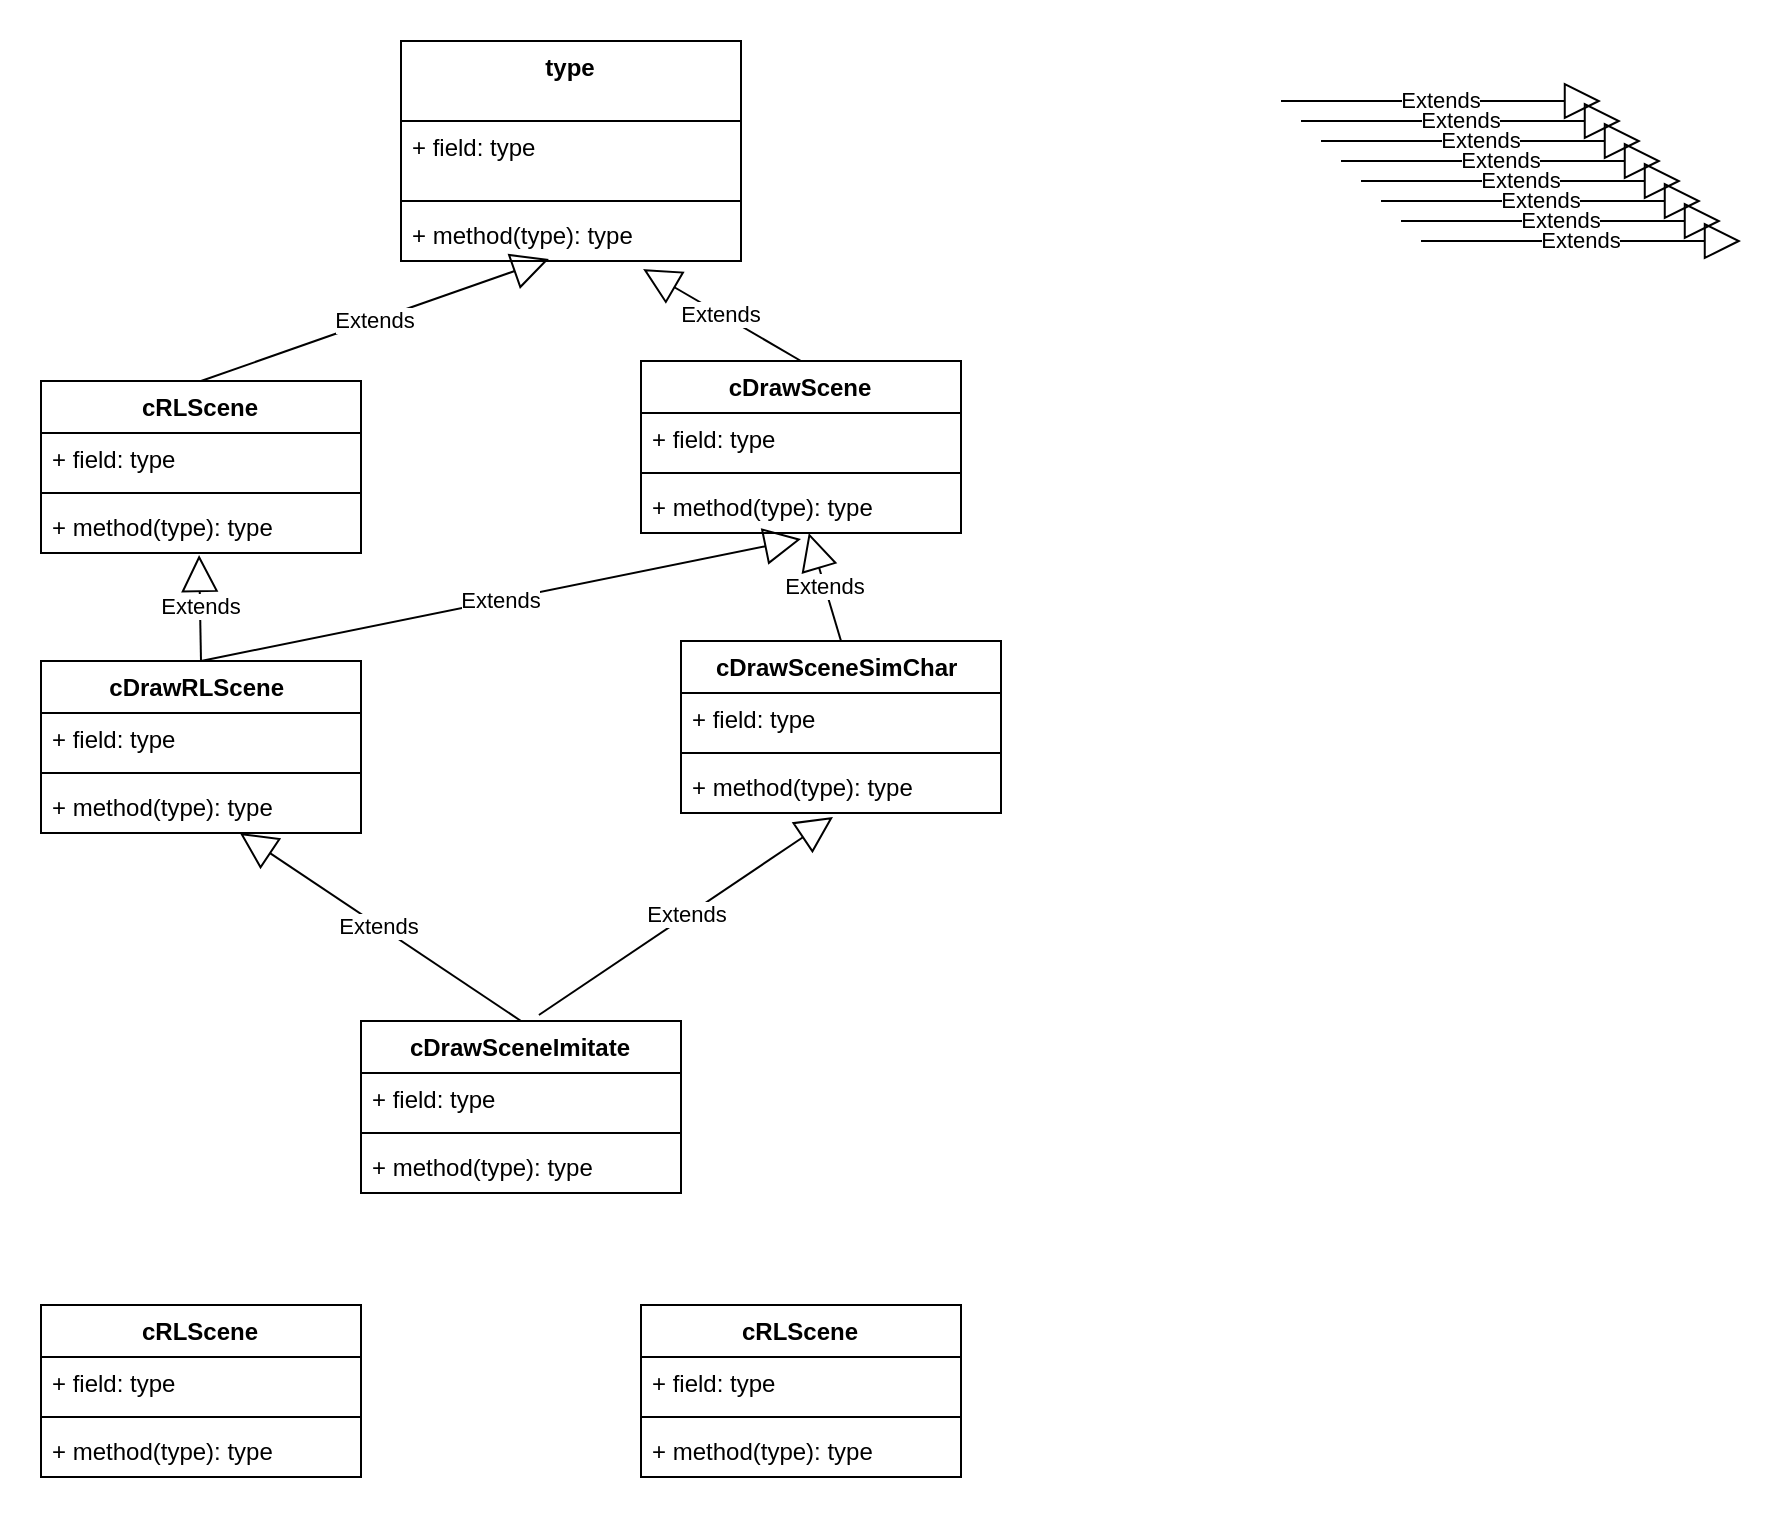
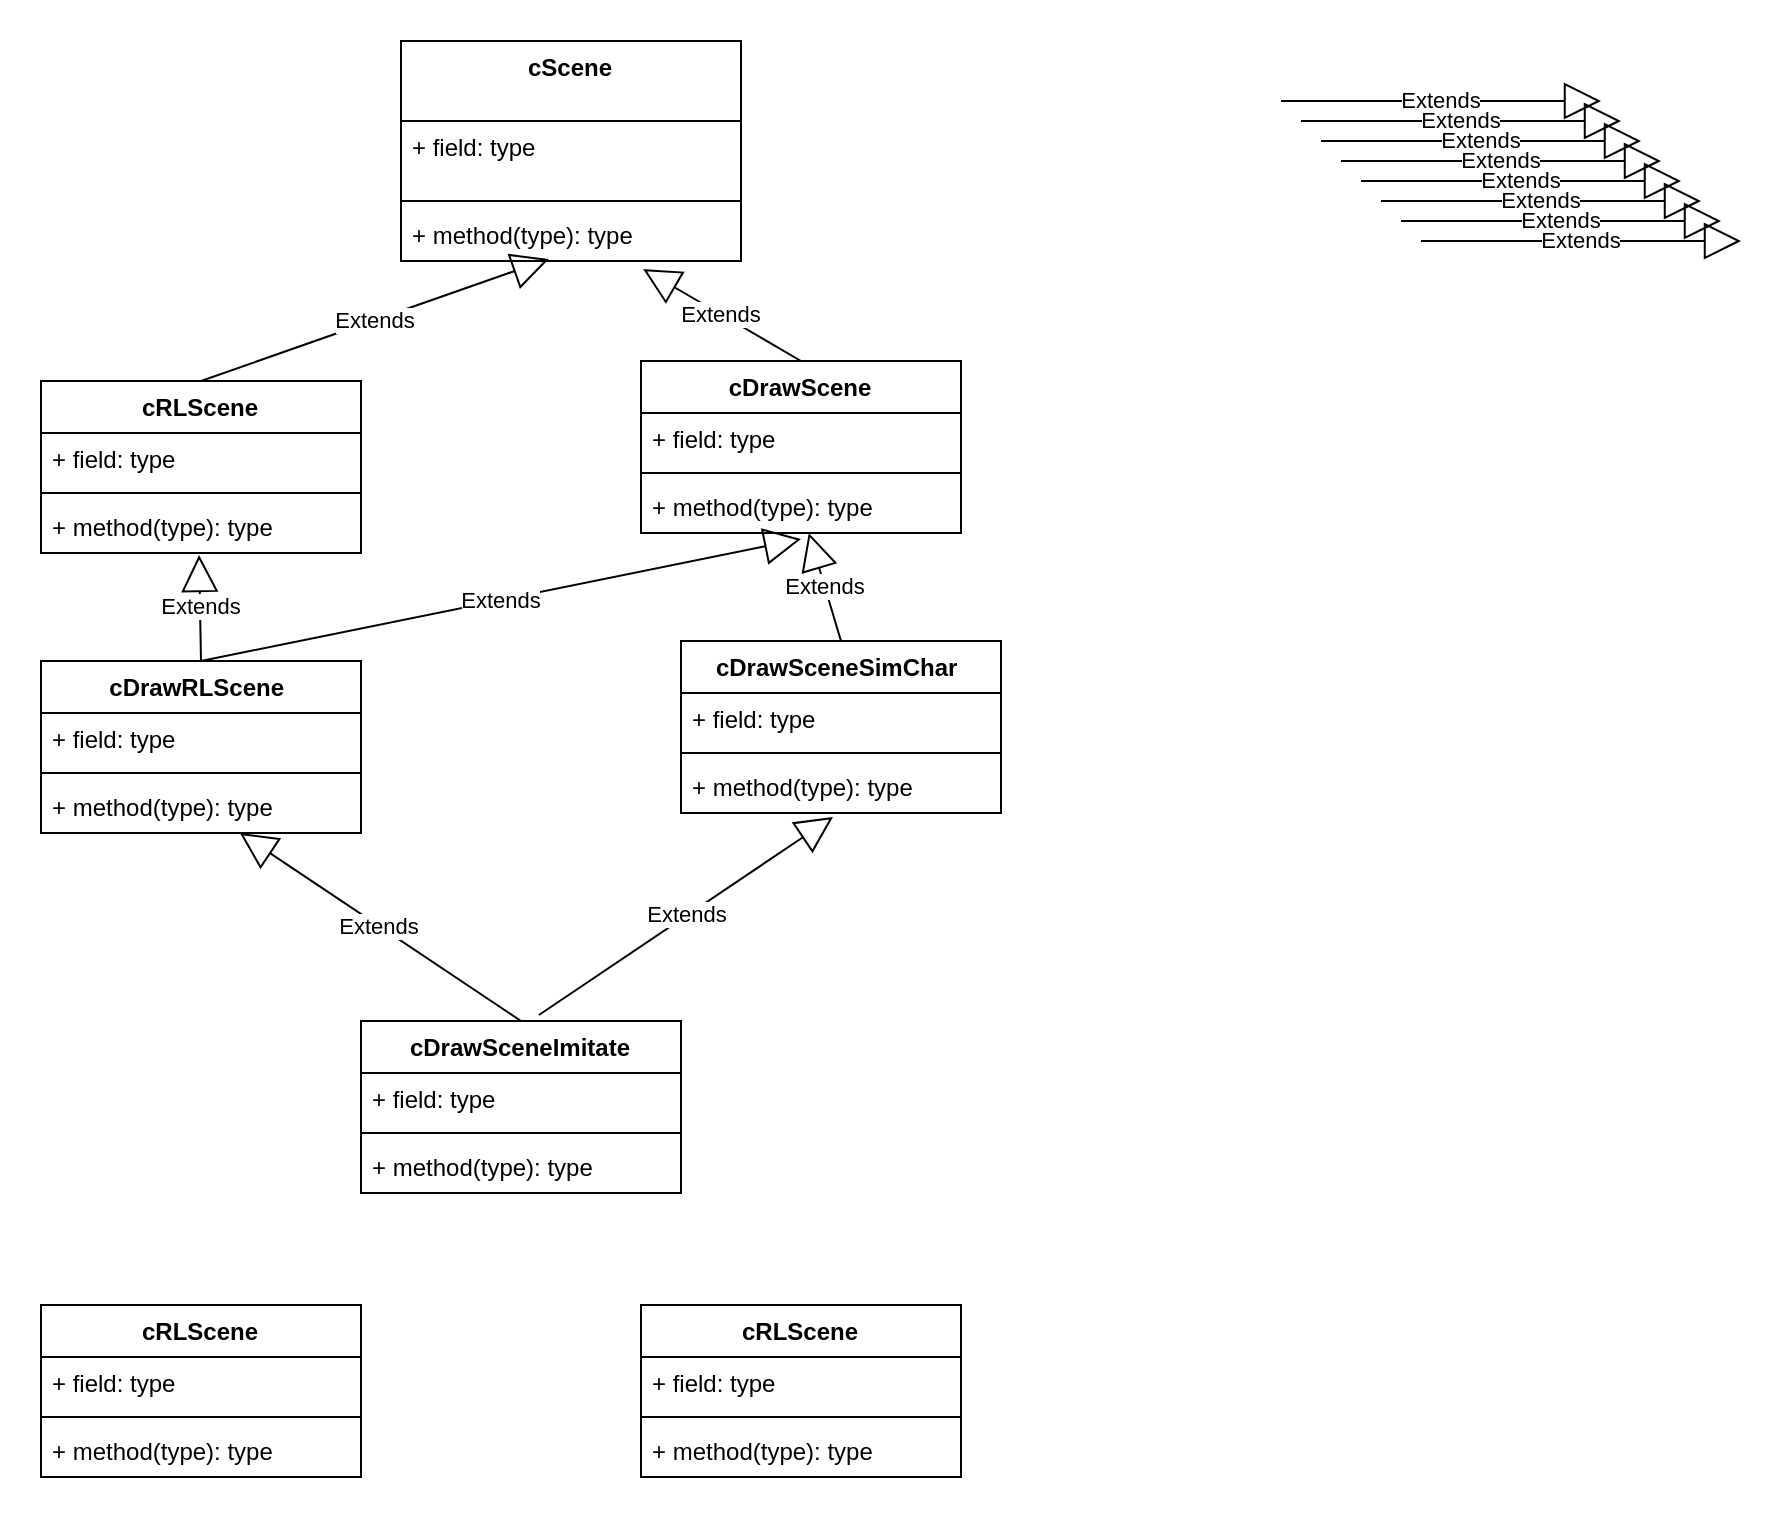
  <mxCell id="0" />
  <mxCell id="1" parent="0" />
  <mxCell id="2" value="cRLScene" style="swimlane;fontStyle=1;align=center;verticalAlign=top;childLayout=stackLayout;horizontal=1;startSize=26;horizontalStack=0;resizeParent=1;resizeParentMax=0;resizeLast=0;collapsible=1;marginBottom=0;" vertex="1" parent="1"><mxGeometry x="20" y="190" width="160" height="86" as="geometry" /></mxCell>
  <mxCell id="3" value="+ field: type" style="text;strokeColor=none;fillColor=none;align=left;verticalAlign=top;spacingLeft=4;spacingRight=4;overflow=hidden;rotatable=0;points=[[0,0.5],[1,0.5]];portConstraint=eastwest;" vertex="1" parent="2"><mxGeometry y="26" width="160" height="26" as="geometry" /></mxCell>
  <mxCell id="4" value="" style="line;strokeWidth=1;fillColor=none;align=left;verticalAlign=middle;spacingTop=-1;spacingLeft=3;spacingRight=3;rotatable=0;labelPosition=right;points=[];portConstraint=eastwest;strokeColor=inherit;" vertex="1" parent="2"><mxGeometry y="52" width="160" height="8" as="geometry" /></mxCell>
  <mxCell id="5" value="+ method(type): type" style="text;strokeColor=none;fillColor=none;align=left;verticalAlign=top;spacingLeft=4;spacingRight=4;overflow=hidden;rotatable=0;points=[[0,0.5],[1,0.5]];portConstraint=eastwest;" vertex="1" parent="2"><mxGeometry y="60" width="160" height="26" as="geometry" /></mxCell>
  <mxCell id="6" value="cDrawScene" style="swimlane;fontStyle=1;align=center;verticalAlign=top;childLayout=stackLayout;horizontal=1;startSize=26;horizontalStack=0;resizeParent=1;resizeParentMax=0;resizeLast=0;collapsible=1;marginBottom=0;" vertex="1" parent="1"><mxGeometry x="320" y="180" width="160" height="86" as="geometry" /></mxCell>
  <mxCell id="7" value="+ field: type" style="text;strokeColor=none;fillColor=none;align=left;verticalAlign=top;spacingLeft=4;spacingRight=4;overflow=hidden;rotatable=0;points=[[0,0.5],[1,0.5]];portConstraint=eastwest;" vertex="1" parent="6"><mxGeometry y="26" width="160" height="26" as="geometry" /></mxCell>
  <mxCell id="8" value="" style="line;strokeWidth=1;fillColor=none;align=left;verticalAlign=middle;spacingTop=-1;spacingLeft=3;spacingRight=3;rotatable=0;labelPosition=right;points=[];portConstraint=eastwest;strokeColor=inherit;" vertex="1" parent="6"><mxGeometry y="52" width="160" height="8" as="geometry" /></mxCell>
  <mxCell id="9" value="+ method(type): type" style="text;strokeColor=none;fillColor=none;align=left;verticalAlign=top;spacingLeft=4;spacingRight=4;overflow=hidden;rotatable=0;points=[[0,0.5],[1,0.5]];portConstraint=eastwest;" vertex="1" parent="6"><mxGeometry y="60" width="160" height="26" as="geometry" /></mxCell>
  <mxCell id="10" value="cDrawRLScene " style="swimlane;fontStyle=1;align=center;verticalAlign=top;childLayout=stackLayout;horizontal=1;startSize=26;horizontalStack=0;resizeParent=1;resizeParentMax=0;resizeLast=0;collapsible=1;marginBottom=0;" vertex="1" parent="1"><mxGeometry x="20" y="330" width="160" height="86" as="geometry" /></mxCell>
  <mxCell id="11" value="+ field: type" style="text;strokeColor=none;fillColor=none;align=left;verticalAlign=top;spacingLeft=4;spacingRight=4;overflow=hidden;rotatable=0;points=[[0,0.5],[1,0.5]];portConstraint=eastwest;" vertex="1" parent="10"><mxGeometry y="26" width="160" height="26" as="geometry" /></mxCell>
  <mxCell id="12" value="" style="line;strokeWidth=1;fillColor=none;align=left;verticalAlign=middle;spacingTop=-1;spacingLeft=3;spacingRight=3;rotatable=0;labelPosition=right;points=[];portConstraint=eastwest;strokeColor=inherit;" vertex="1" parent="10"><mxGeometry y="52" width="160" height="8" as="geometry" /></mxCell>
  <mxCell id="13" value="+ method(type): type" style="text;strokeColor=none;fillColor=none;align=left;verticalAlign=top;spacingLeft=4;spacingRight=4;overflow=hidden;rotatable=0;points=[[0,0.5],[1,0.5]];portConstraint=eastwest;" vertex="1" parent="10"><mxGeometry y="60" width="160" height="26" as="geometry" /></mxCell>
- <mxCell id="14" value="type" style="swimlane;fontStyle=1;align=center;verticalAlign=top;childLayout=stackLayout;horizontal=1;startSize=40;horizontalStack=0;resizeParent=1;resizeParentMax=0;resizeLast=0;collapsible=1;marginBottom=0;" vertex="1" parent="1"><mxGeometry x="200" y="20" width="170" height="110" as="geometry" /></mxCell>
+ <mxCell id="14" value="cScene" style="swimlane;fontStyle=1;align=center;verticalAlign=top;childLayout=stackLayout;horizontal=1;startSize=40;horizontalStack=0;resizeParent=1;resizeParentMax=0;resizeLast=0;collapsible=1;marginBottom=0;" vertex="1" parent="1"><mxGeometry x="200" y="20" width="170" height="110" as="geometry" /></mxCell>
  <mxCell id="15" value="+ field: type" style="text;strokeColor=none;fillColor=none;align=left;verticalAlign=top;spacingLeft=4;spacingRight=4;overflow=hidden;rotatable=0;points=[[0,0.5],[1,0.5]];portConstraint=eastwest;" vertex="1" parent="14"><mxGeometry y="40" width="170" height="36" as="geometry" /></mxCell>
  <mxCell id="16" value="" style="line;strokeWidth=1;fillColor=none;align=left;verticalAlign=middle;spacingTop=-1;spacingLeft=3;spacingRight=3;rotatable=0;labelPosition=right;points=[];portConstraint=eastwest;strokeColor=inherit;" vertex="1" parent="14"><mxGeometry y="76" width="170" height="8" as="geometry" /></mxCell>
  <mxCell id="17" value="+ method(type): type" style="text;strokeColor=none;fillColor=none;align=left;verticalAlign=top;spacingLeft=4;spacingRight=4;overflow=hidden;rotatable=0;points=[[0,0.5],[1,0.5]];portConstraint=eastwest;" vertex="1" parent="14"><mxGeometry y="84" width="170" height="26" as="geometry" /></mxCell>
  <mxCell id="18" value="cDrawSceneImitate&#10;" style="swimlane;fontStyle=1;align=center;verticalAlign=top;childLayout=stackLayout;horizontal=1;startSize=26;horizontalStack=0;resizeParent=1;resizeParentMax=0;resizeLast=0;collapsible=1;marginBottom=0;" vertex="1" parent="1"><mxGeometry x="180" y="510" width="160" height="86" as="geometry" /></mxCell>
  <mxCell id="19" value="+ field: type" style="text;strokeColor=none;fillColor=none;align=left;verticalAlign=top;spacingLeft=4;spacingRight=4;overflow=hidden;rotatable=0;points=[[0,0.5],[1,0.5]];portConstraint=eastwest;" vertex="1" parent="18"><mxGeometry y="26" width="160" height="26" as="geometry" /></mxCell>
  <mxCell id="20" value="" style="line;strokeWidth=1;fillColor=none;align=left;verticalAlign=middle;spacingTop=-1;spacingLeft=3;spacingRight=3;rotatable=0;labelPosition=right;points=[];portConstraint=eastwest;strokeColor=inherit;" vertex="1" parent="18"><mxGeometry y="52" width="160" height="8" as="geometry" /></mxCell>
  <mxCell id="21" value="+ method(type): type" style="text;strokeColor=none;fillColor=none;align=left;verticalAlign=top;spacingLeft=4;spacingRight=4;overflow=hidden;rotatable=0;points=[[0,0.5],[1,0.5]];portConstraint=eastwest;" vertex="1" parent="18"><mxGeometry y="60" width="160" height="26" as="geometry" /></mxCell>
  <mxCell id="22" value="cDrawSceneSimChar " style="swimlane;fontStyle=1;align=center;verticalAlign=top;childLayout=stackLayout;horizontal=1;startSize=26;horizontalStack=0;resizeParent=1;resizeParentMax=0;resizeLast=0;collapsible=1;marginBottom=0;" vertex="1" parent="1"><mxGeometry x="340" y="320" width="160" height="86" as="geometry" /></mxCell>
  <mxCell id="23" value="+ field: type" style="text;strokeColor=none;fillColor=none;align=left;verticalAlign=top;spacingLeft=4;spacingRight=4;overflow=hidden;rotatable=0;points=[[0,0.5],[1,0.5]];portConstraint=eastwest;" vertex="1" parent="22"><mxGeometry y="26" width="160" height="26" as="geometry" /></mxCell>
  <mxCell id="24" value="" style="line;strokeWidth=1;fillColor=none;align=left;verticalAlign=middle;spacingTop=-1;spacingLeft=3;spacingRight=3;rotatable=0;labelPosition=right;points=[];portConstraint=eastwest;strokeColor=inherit;" vertex="1" parent="22"><mxGeometry y="52" width="160" height="8" as="geometry" /></mxCell>
  <mxCell id="25" value="+ method(type): type" style="text;strokeColor=none;fillColor=none;align=left;verticalAlign=top;spacingLeft=4;spacingRight=4;overflow=hidden;rotatable=0;points=[[0,0.5],[1,0.5]];portConstraint=eastwest;" vertex="1" parent="22"><mxGeometry y="60" width="160" height="26" as="geometry" /></mxCell>
  <mxCell id="26" value="cRLScene" style="swimlane;fontStyle=1;align=center;verticalAlign=top;childLayout=stackLayout;horizontal=1;startSize=26;horizontalStack=0;resizeParent=1;resizeParentMax=0;resizeLast=0;collapsible=1;marginBottom=0;" vertex="1" parent="1"><mxGeometry x="20" y="652" width="160" height="86" as="geometry" /></mxCell>
  <mxCell id="27" value="+ field: type" style="text;strokeColor=none;fillColor=none;align=left;verticalAlign=top;spacingLeft=4;spacingRight=4;overflow=hidden;rotatable=0;points=[[0,0.5],[1,0.5]];portConstraint=eastwest;" vertex="1" parent="26"><mxGeometry y="26" width="160" height="26" as="geometry" /></mxCell>
  <mxCell id="28" value="" style="line;strokeWidth=1;fillColor=none;align=left;verticalAlign=middle;spacingTop=-1;spacingLeft=3;spacingRight=3;rotatable=0;labelPosition=right;points=[];portConstraint=eastwest;strokeColor=inherit;" vertex="1" parent="26"><mxGeometry y="52" width="160" height="8" as="geometry" /></mxCell>
  <mxCell id="29" value="+ method(type): type" style="text;strokeColor=none;fillColor=none;align=left;verticalAlign=top;spacingLeft=4;spacingRight=4;overflow=hidden;rotatable=0;points=[[0,0.5],[1,0.5]];portConstraint=eastwest;" vertex="1" parent="26"><mxGeometry y="60" width="160" height="26" as="geometry" /></mxCell>
  <mxCell id="30" value="cRLScene" style="swimlane;fontStyle=1;align=center;verticalAlign=top;childLayout=stackLayout;horizontal=1;startSize=26;horizontalStack=0;resizeParent=1;resizeParentMax=0;resizeLast=0;collapsible=1;marginBottom=0;" vertex="1" parent="1"><mxGeometry x="320" y="652" width="160" height="86" as="geometry" /></mxCell>
  <mxCell id="31" value="+ field: type" style="text;strokeColor=none;fillColor=none;align=left;verticalAlign=top;spacingLeft=4;spacingRight=4;overflow=hidden;rotatable=0;points=[[0,0.5],[1,0.5]];portConstraint=eastwest;" vertex="1" parent="30"><mxGeometry y="26" width="160" height="26" as="geometry" /></mxCell>
  <mxCell id="32" value="" style="line;strokeWidth=1;fillColor=none;align=left;verticalAlign=middle;spacingTop=-1;spacingLeft=3;spacingRight=3;rotatable=0;labelPosition=right;points=[];portConstraint=eastwest;strokeColor=inherit;" vertex="1" parent="30"><mxGeometry y="52" width="160" height="8" as="geometry" /></mxCell>
  <mxCell id="33" value="+ method(type): type" style="text;strokeColor=none;fillColor=none;align=left;verticalAlign=top;spacingLeft=4;spacingRight=4;overflow=hidden;rotatable=0;points=[[0,0.5],[1,0.5]];portConstraint=eastwest;" vertex="1" parent="30"><mxGeometry y="60" width="160" height="26" as="geometry" /></mxCell>
  <mxCell id="34" value="Extends" style="endArrow=block;endSize=16;endFill=0;html=1;rounded=0;exitX=0.5;exitY=0;exitDx=0;exitDy=0;entryX=0.494;entryY=1.038;entryDx=0;entryDy=0;entryPerimeter=0;" edge="1" parent="1" source="10" target="5"><mxGeometry width="160" relative="1" as="geometry"><mxPoint x="70" y="300" as="sourcePoint" /><mxPoint x="230" y="300" as="targetPoint" /></mxGeometry></mxCell>
  <mxCell id="35" value="Extends" style="endArrow=block;endSize=16;endFill=0;html=1;rounded=0;exitX=0.5;exitY=0;exitDx=0;exitDy=0;entryX=0.5;entryY=1.115;entryDx=0;entryDy=0;entryPerimeter=0;" edge="1" parent="1" source="10" target="9"><mxGeometry width="160" relative="1" as="geometry"><mxPoint x="230" y="310" as="sourcePoint" /><mxPoint x="390" y="310" as="targetPoint" /></mxGeometry></mxCell>
  <mxCell id="36" value="Extends" style="endArrow=block;endSize=16;endFill=0;html=1;rounded=0;" edge="1" parent="1"><mxGeometry width="160" relative="1" as="geometry"><mxPoint x="640" y="50" as="sourcePoint" /><mxPoint x="800" y="50" as="targetPoint" /></mxGeometry></mxCell>
  <mxCell id="37" value="Extends" style="endArrow=block;endSize=16;endFill=0;html=1;rounded=0;" edge="1" parent="1"><mxGeometry width="160" relative="1" as="geometry"><mxPoint x="650" y="60" as="sourcePoint" /><mxPoint x="810" y="60" as="targetPoint" /></mxGeometry></mxCell>
  <mxCell id="38" value="Extends" style="endArrow=block;endSize=16;endFill=0;html=1;rounded=0;" edge="1" parent="1"><mxGeometry width="160" relative="1" as="geometry"><mxPoint x="660" y="70" as="sourcePoint" /><mxPoint x="820" y="70" as="targetPoint" /></mxGeometry></mxCell>
  <mxCell id="39" value="Extends" style="endArrow=block;endSize=16;endFill=0;html=1;rounded=0;" edge="1" parent="1"><mxGeometry width="160" relative="1" as="geometry"><mxPoint x="670" y="80" as="sourcePoint" /><mxPoint x="830" y="80" as="targetPoint" /></mxGeometry></mxCell>
  <mxCell id="40" value="Extends" style="endArrow=block;endSize=16;endFill=0;html=1;rounded=0;" edge="1" parent="1"><mxGeometry width="160" relative="1" as="geometry"><mxPoint x="680" y="90" as="sourcePoint" /><mxPoint x="840" y="90" as="targetPoint" /></mxGeometry></mxCell>
  <mxCell id="41" value="Extends" style="endArrow=block;endSize=16;endFill=0;html=1;rounded=0;" edge="1" parent="1"><mxGeometry width="160" relative="1" as="geometry"><mxPoint x="690" y="100" as="sourcePoint" /><mxPoint x="850" y="100" as="targetPoint" /></mxGeometry></mxCell>
  <mxCell id="42" value="Extends" style="endArrow=block;endSize=16;endFill=0;html=1;rounded=0;" edge="1" parent="1"><mxGeometry width="160" relative="1" as="geometry"><mxPoint x="700" as="sourcePoint" y="110" /><mxPoint x="860" as="targetPoint" y="110" /></mxGeometry></mxCell>
  <mxCell id="43" value="Extends" style="endArrow=block;endSize=16;endFill=0;html=1;rounded=0;" edge="1" parent="1"><mxGeometry width="160" relative="1" as="geometry"><mxPoint x="710" y="120" as="sourcePoint" /><mxPoint x="870" y="120" as="targetPoint" /></mxGeometry></mxCell>
  <mxCell id="44" value="Extends" style="endArrow=block;endSize=16;endFill=0;html=1;rounded=0;entryX=0.475;entryY=1.077;entryDx=0;entryDy=0;entryPerimeter=0;exitX=0.556;exitY=-0.035;exitDx=0;exitDy=0;exitPerimeter=0;" edge="1" parent="1" source="18" target="25"><mxGeometry width="160" relative="1" as="geometry"><mxPoint x="720" y="130" as="sourcePoint" /><mxPoint x="880" y="130" as="targetPoint" /></mxGeometry></mxCell>
  <mxCell id="45" value="Extends" style="endArrow=block;endSize=16;endFill=0;html=1;rounded=0;exitX=0.5;exitY=0;exitDx=0;exitDy=0;" edge="1" parent="1" source="18" target="13"><mxGeometry width="160" relative="1" as="geometry"><mxPoint x="730" y="140" as="sourcePoint" /><mxPoint x="890" y="140" as="targetPoint" /></mxGeometry></mxCell>
  <mxCell id="46" value="Extends" style="endArrow=block;endSize=16;endFill=0;html=1;rounded=0;exitX=0.5;exitY=0;exitDx=0;exitDy=0;" edge="1" parent="1" source="22" target="9"><mxGeometry width="160" relative="1" as="geometry"><mxPoint x="740" y="150" as="sourcePoint" /><mxPoint x="900" y="150" as="targetPoint" /></mxGeometry></mxCell>
  <mxCell id="47" value="Extends" style="endArrow=block;endSize=16;endFill=0;html=1;rounded=0;entryX=0.435;entryY=0.962;entryDx=0;entryDy=0;entryPerimeter=0;exitX=0.5;exitY=0;exitDx=0;exitDy=0;" edge="1" parent="1" source="2" target="17"><mxGeometry width="160" relative="1" as="geometry"><mxPoint x="750" y="160" as="sourcePoint" /><mxPoint x="910" y="160" as="targetPoint" /></mxGeometry></mxCell>
  <mxCell id="48" value="Extends" style="endArrow=block;endSize=16;endFill=0;html=1;rounded=0;entryX=0.712;entryY=1.154;entryDx=0;entryDy=0;entryPerimeter=0;exitX=0.5;exitY=0;exitDx=0;exitDy=0;" edge="1" parent="1" source="6" target="17"><mxGeometry width="160" relative="1" as="geometry"><mxPoint x="760" y="170" as="sourcePoint" /><mxPoint x="920" y="170" as="targetPoint" /></mxGeometry></mxCell>
